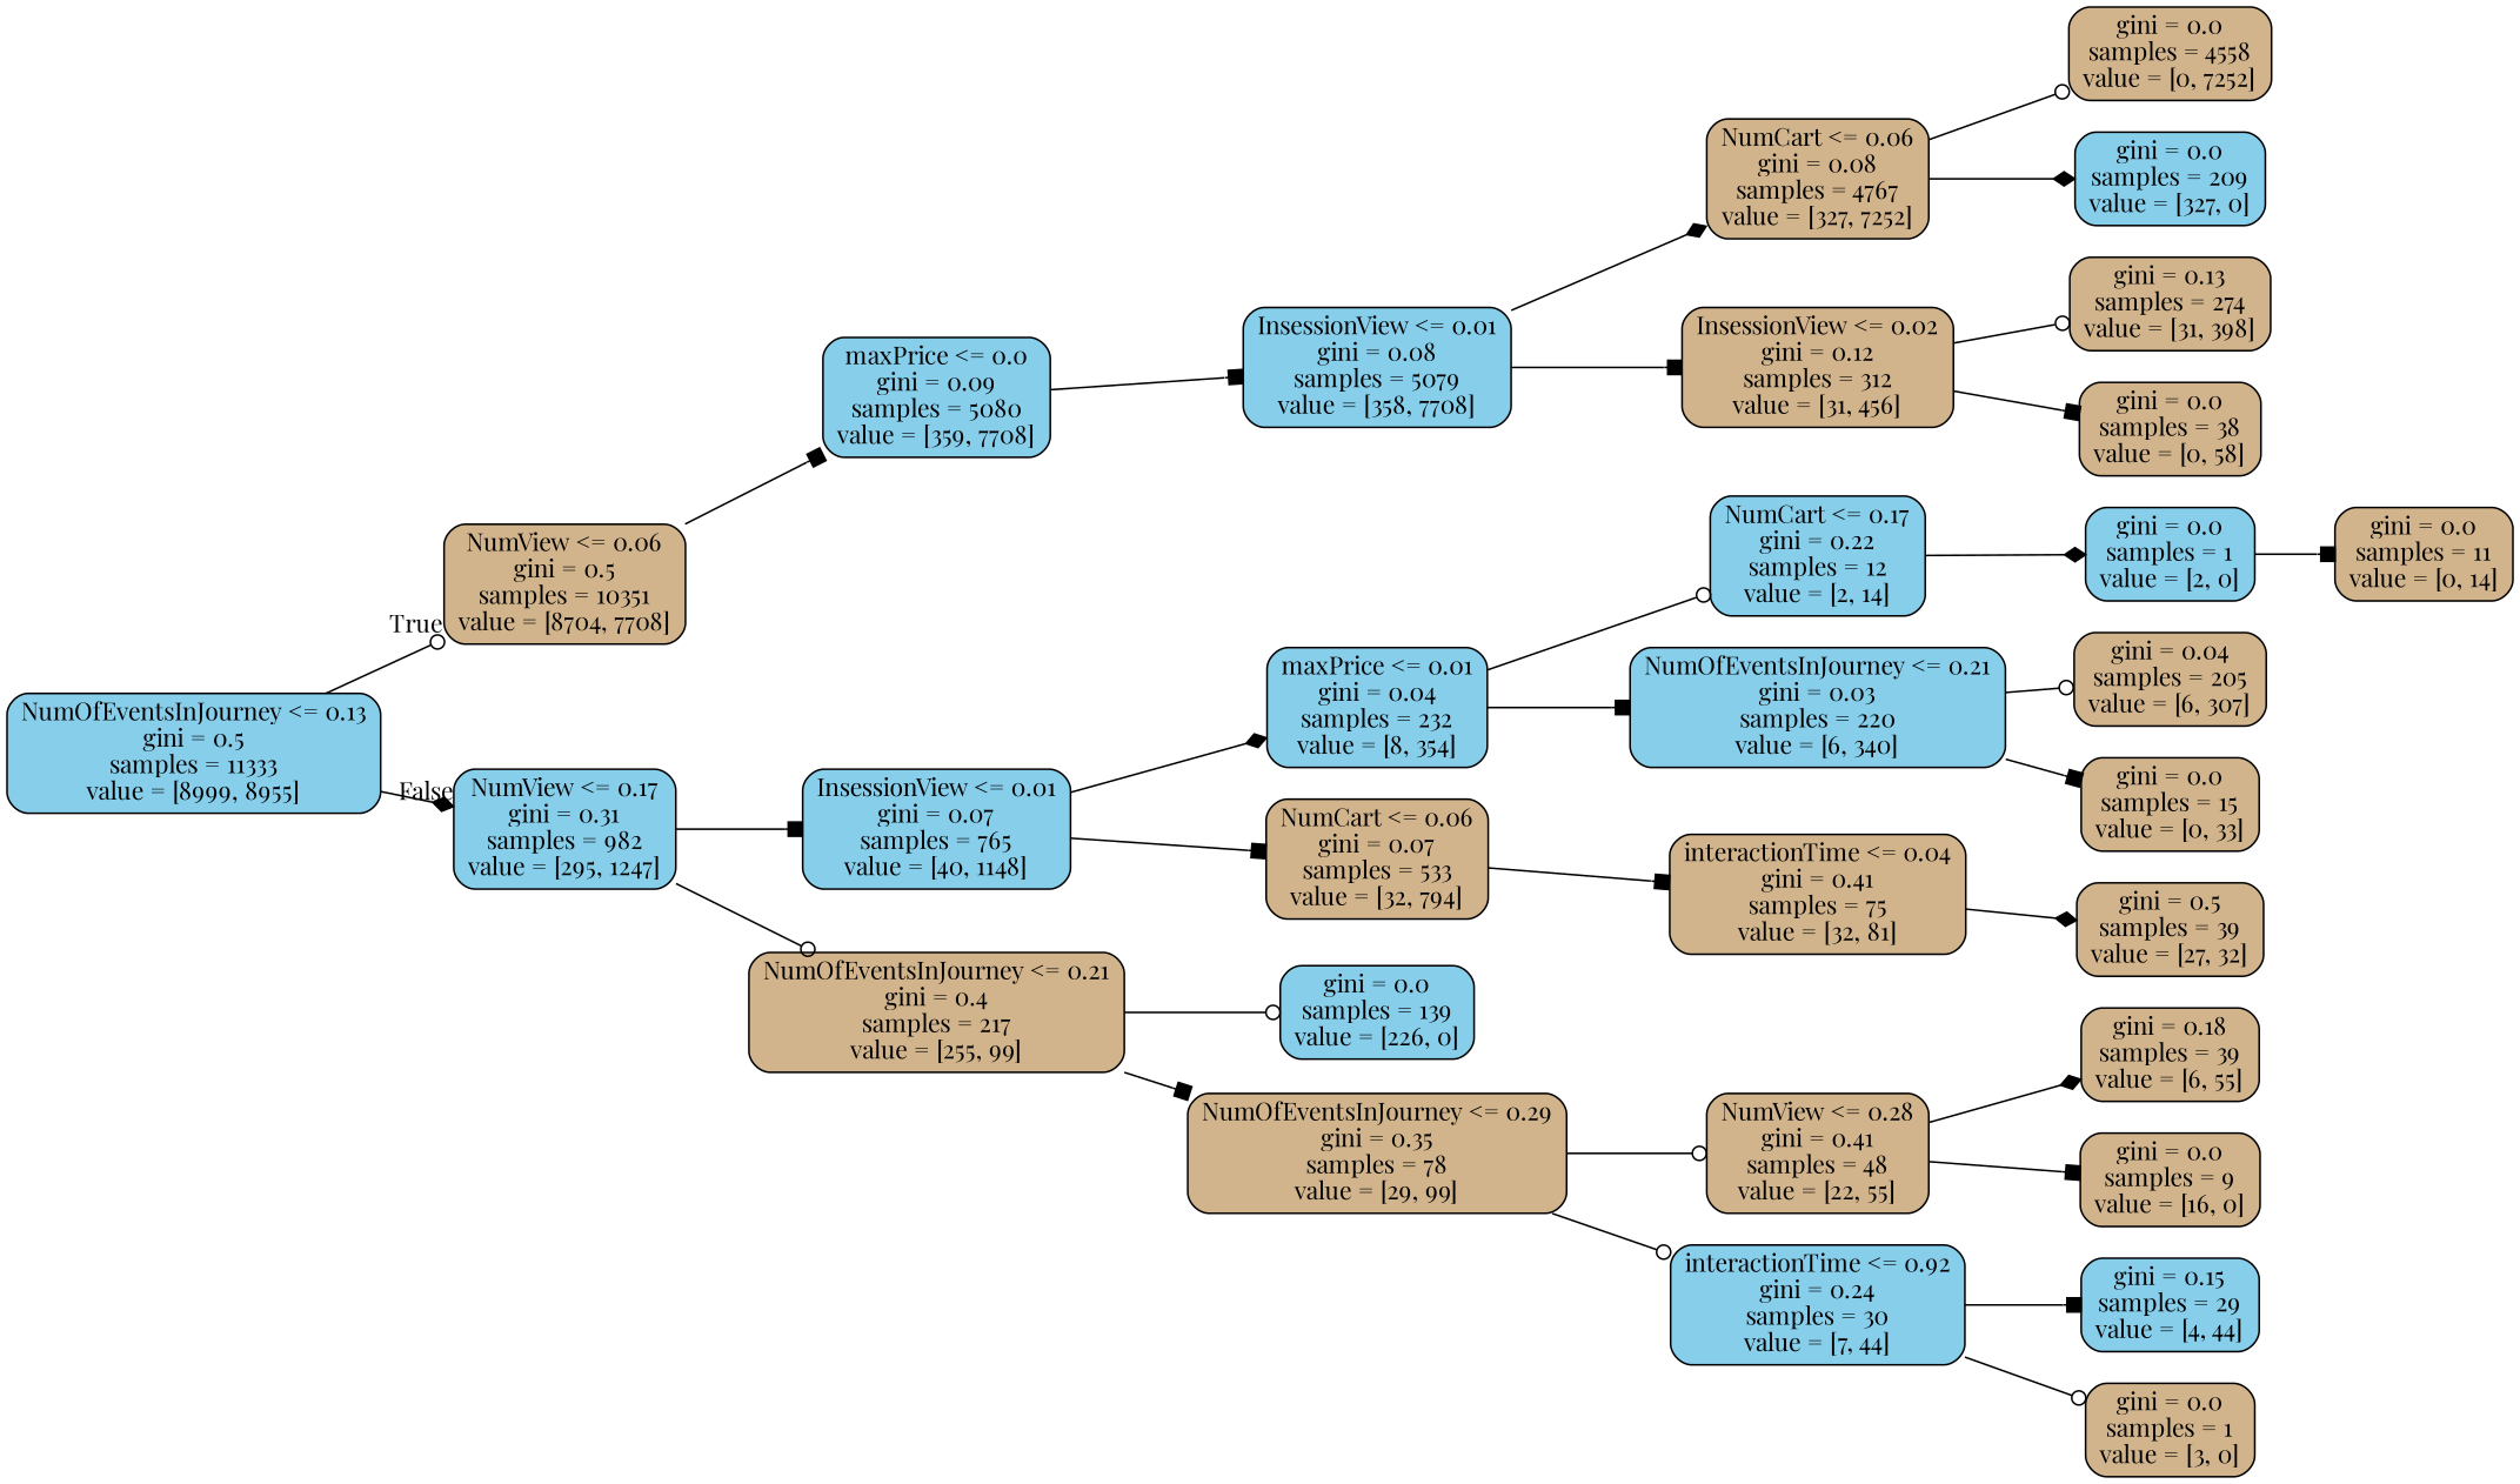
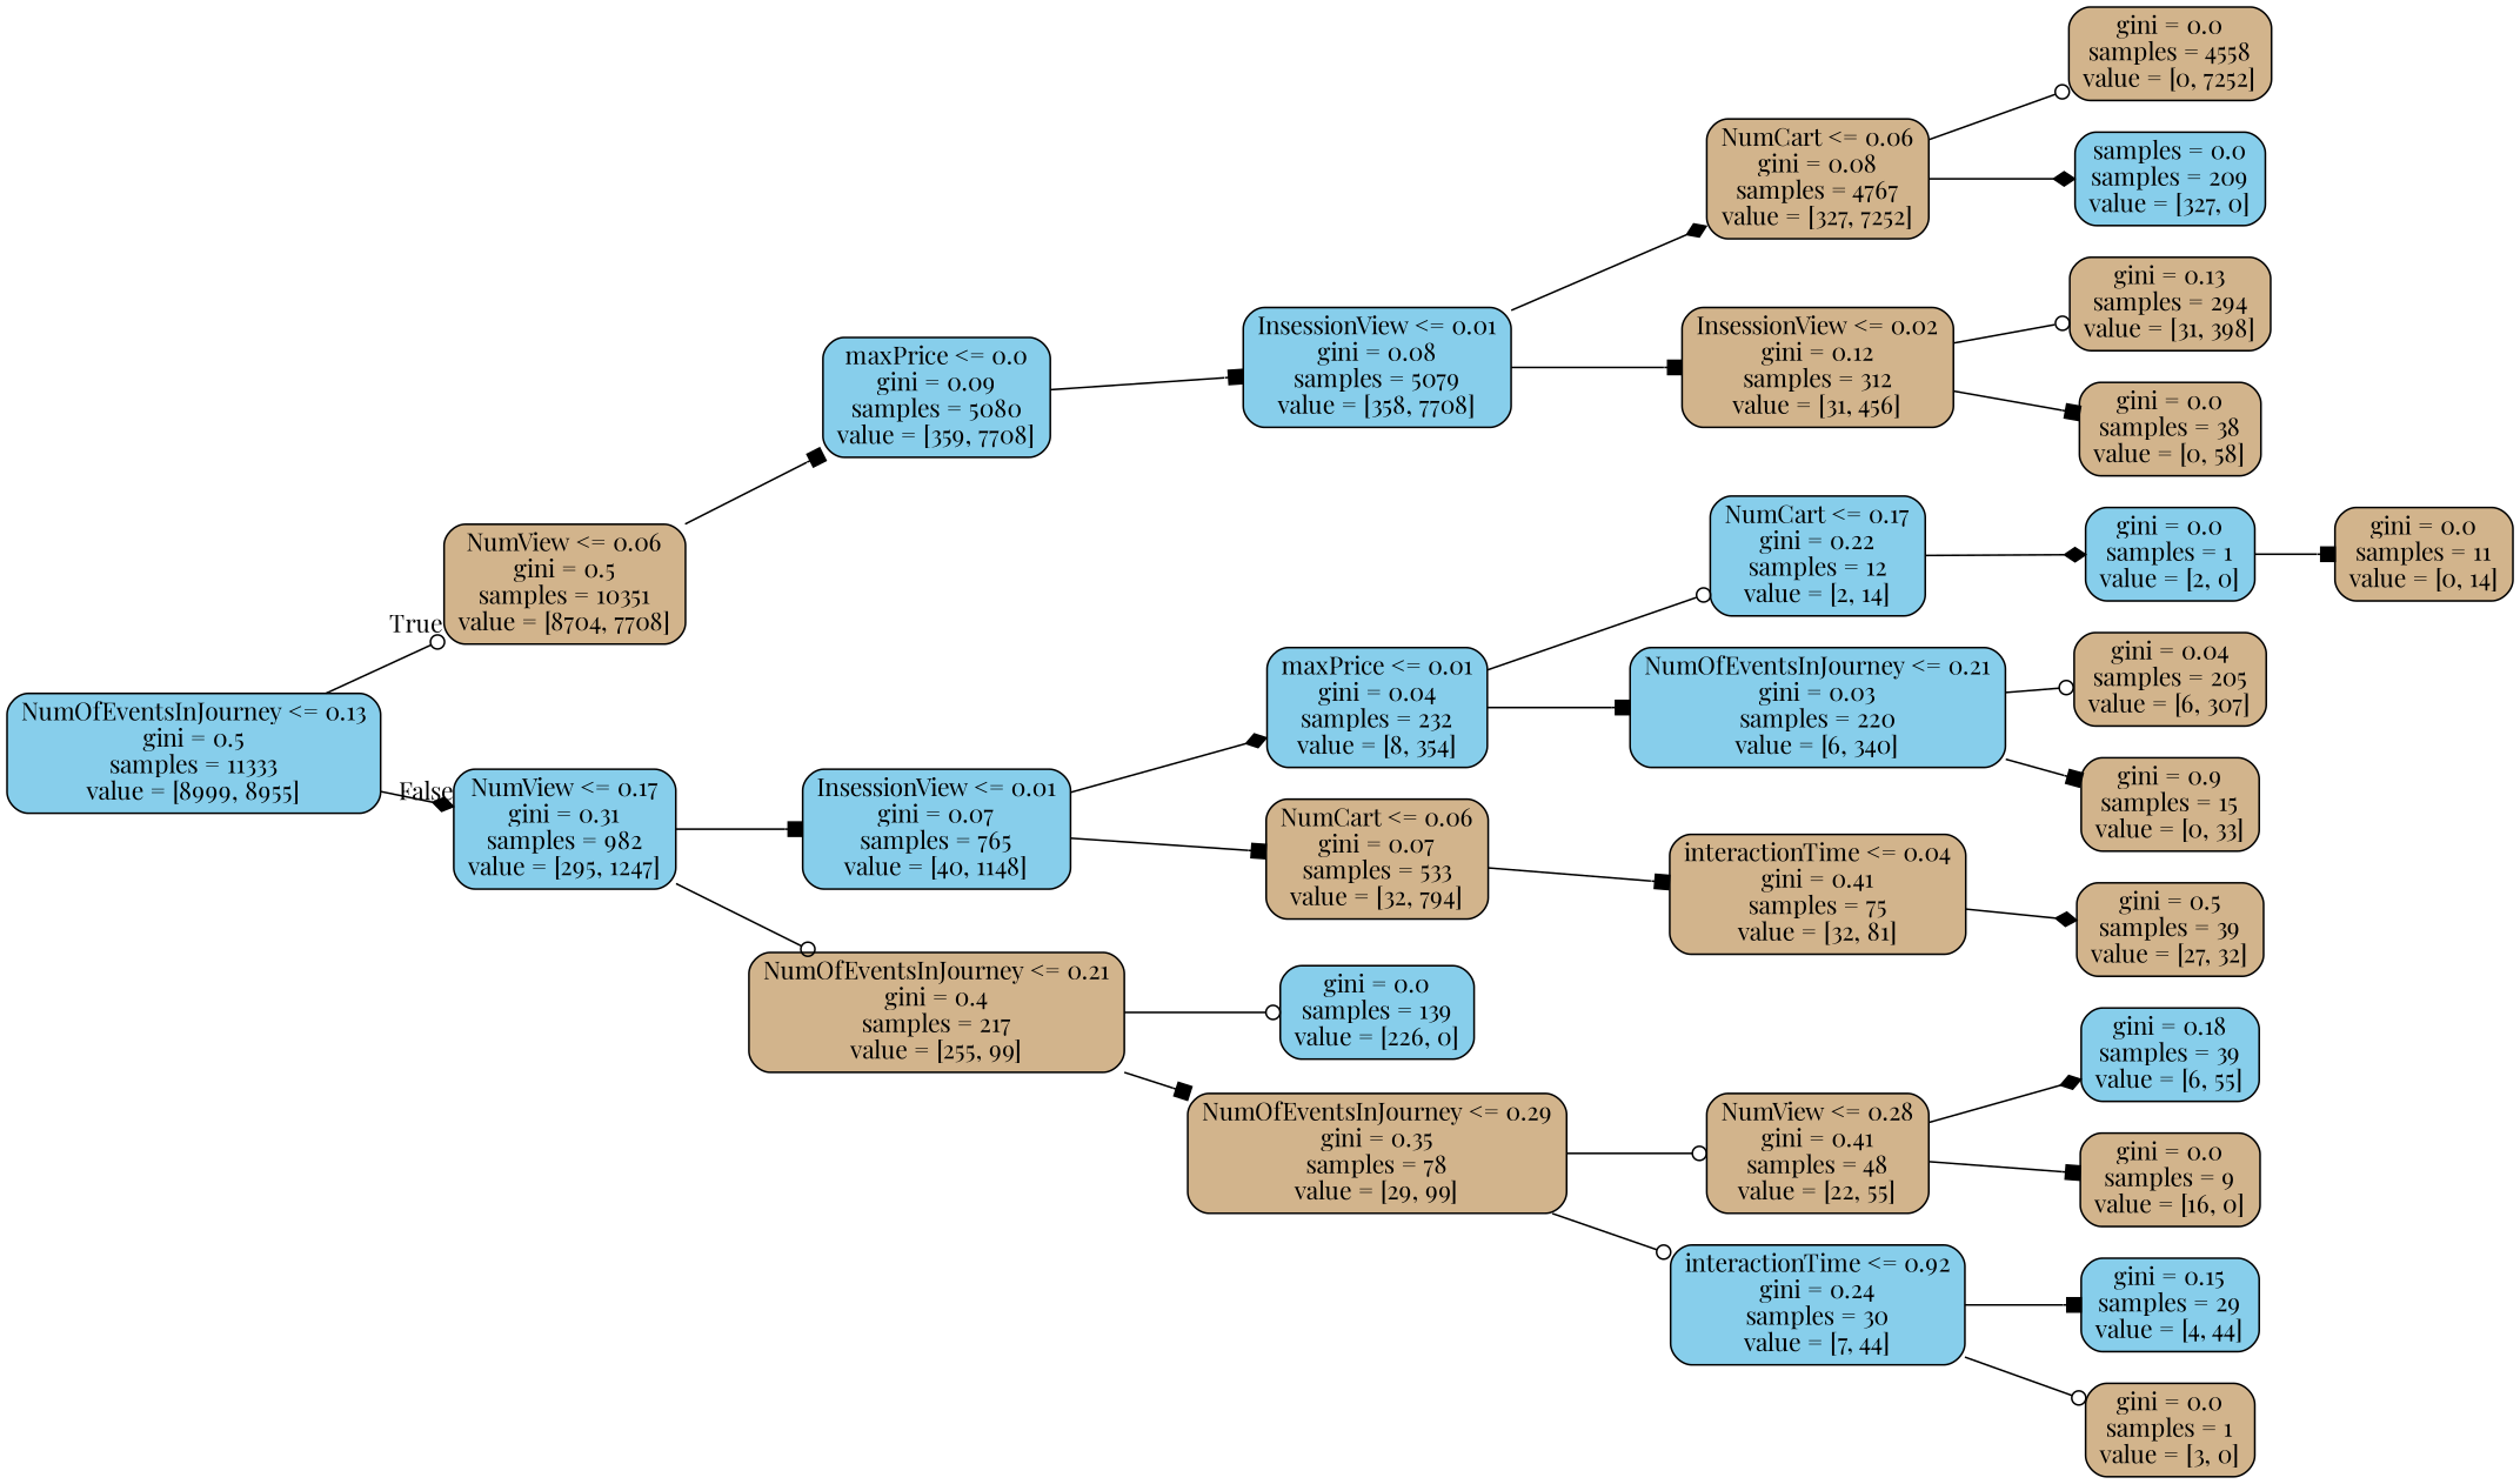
  digraph {
    fontname="Playfair Display"
    rankdir=LR
    node [color=black fillcolor=tan fontname="Playfair Display" shape=box style="filled, rounded"]
    edge [arrowhead=box fontname="Playfair Display"]
    n1 [fillcolor=skyblue label="NumOfEventsInJourney <= 0.13\ngini = 0.5\nsamples = 11333\nvalue = [8999, 8955]"]
    n2 [label="NumView <= 0.06\ngini = 0.5\nsamples = 10351\nvalue = [8704, 7708]"]
    n3 [fillcolor=skyblue label="NumView <= 0.17\ngini = 0.31\nsamples = 982\nvalue = [295, 1247]"]
    n4 [fillcolor=skyblue label="maxPrice <= 0.0\ngini = 0.09\nsamples = 5080\nvalue = [359, 7708]"]
    n5 [fillcolor=skyblue label="InsessionView <= 0.01\ngini = 0.07\nsamples = 765\nvalue = [40, 1148]"]
    n6 [label="NumOfEventsInJourney <= 0.21\ngini = 0.4\nsamples = 217\nvalue = [255, 99]"]
    n7 [fillcolor=skyblue label="InsessionView <= 0.01\ngini = 0.08\nsamples = 5079\nvalue = [358, 7708]"]
    n8 [label="NumCart <= 0.06\ngini = 0.08\nsamples = 4767\nvalue = [327, 7252]"]
    n9 [label="InsessionView <= 0.02\ngini = 0.12\nsamples = 312\nvalue = [31, 456]"]
    n10 [label="gini = 0.0\nsamples = 4558\nvalue = [0, 7252]"]
-   n11 [fillcolor=skyblue label="gini = 0.0\nsamples = 209\nvalue = [327, 0]"]
-   n12 [label="gini = 0.13\nsamples = 274\nvalue = [31, 398]"]
+   n11 [fillcolor=skyblue label="samples = 0.0\nsamples = 209\nvalue = [327, 0]"]
+   n12 [label="gini = 0.13\nsamples = 294\nvalue = [31, 398]"]
    n13 [label="gini = 0.0\nsamples = 38\nvalue = [0, 58]"]
    n14 [fillcolor=skyblue label="maxPrice <= 0.01\ngini = 0.04\nsamples = 232\nvalue = [8, 354]"]
    n15 [label="NumCart <= 0.06\ngini = 0.07\nsamples = 533\nvalue = [32, 794]"]
    n16 [fillcolor=skyblue label="gini = 0.0\nsamples = 139\nvalue = [226, 0]"]
    n17 [label="NumOfEventsInJourney <= 0.29\ngini = 0.35\nsamples = 78\nvalue = [29, 99]"]
    n18 [fillcolor=skyblue label="NumCart <= 0.17\ngini = 0.22\nsamples = 12\nvalue = [2, 14]"]
    n19 [fillcolor=skyblue label="NumOfEventsInJourney <= 0.21\ngini = 0.03\nsamples = 220\nvalue = [6, 340]"]
    n20 [label="interactionTime <= 0.04\ngini = 0.41\nsamples = 75\nvalue = [32, 81]"]
    n21 [fillcolor=skyblue label="gini = 0.0\nsamples = 1\nvalue = [2, 0]"]
    n22 [label="gini = 0.04\nsamples = 205\nvalue = [6, 307]"]
-   n23 [label="gini = 0.0\nsamples = 15\nvalue = [0, 33]"]
+   n23 [label="gini = 0.9\nsamples = 15\nvalue = [0, 33]"]
    n24 [label="gini = 0.0\nsamples = 11\nvalue = [0, 14]"]
    n25 [label="gini = 0.5\nsamples = 39\nvalue = [27, 32]"]
    n26 [label="NumView <= 0.28\ngini = 0.41\nsamples = 48\nvalue = [22, 55]"]
    n27 [fillcolor=skyblue label="interactionTime <= 0.92\ngini = 0.24\nsamples = 30\nvalue = [7, 44]"]
-   n28 [label="gini = 0.18\nsamples = 39\nvalue = [6, 55]"]
+   n28 [fillcolor=skyblue label="gini = 0.18\nsamples = 39\nvalue = [6, 55]"]
    n29 [label="gini = 0.0\nsamples = 9\nvalue = [16, 0]"]
    n30 [fillcolor=skyblue label="gini = 0.15\nsamples = 29\nvalue = [4, 44]"]
    n31 [label="gini = 0.0\nsamples = 1\nvalue = [3, 0]"]
    n1 -> n2 [arrowhead=odot headlabel=True labelangle=45 labeldistance=2.5]
    n1 -> n3 [arrowhead=diamond headlabel=False labelangle=-45 labeldistance=2.5]
    n2 -> n4
    n3 -> n5
    n3 -> n6 [arrowhead=odot]
    n4 -> n7
    n5 -> n14 [arrowhead=diamond]
    n5 -> n15
    n6 -> n16 [arrowhead=odot]
    n6 -> n17
    n7 -> n8 [arrowhead=diamond]
    n7 -> n9
    n8 -> n10 [arrowhead=odot]
    n8 -> n11 [arrowhead=diamond]
    n9 -> n12 [arrowhead=odot]
    n9 -> n13
    n14 -> n18 [arrowhead=odot]
    n14 -> n19
    n15 -> n20
    n17 -> n26 [arrowhead=odot]
    n17 -> n27 [arrowhead=odot]
    n18 -> n21 [arrowhead=diamond]
    n19 -> n22 [arrowhead=odot]
    n19 -> n23
    n20 -> n25 [arrowhead=diamond]
    n21 -> n24
    n26 -> n28 [arrowhead=diamond]
    n26 -> n29
    n27 -> n30
    n27 -> n31 [arrowhead=odot]
  }
